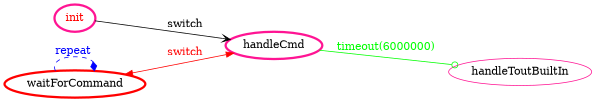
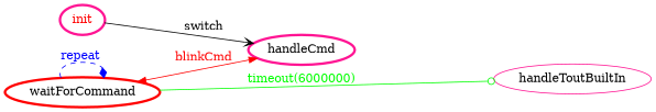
  digraph {
    rankdir=LR
    node [color=deeppink fontcolor=black penwidth=3]
    init [fontcolor=red]
    handleCmd
    waitForCommand [color=red]
    handleToutBuiltIn [fontcolor="" penwidth=""]
    init -> handleCmd [arrowhead=vee color=black fontcolor=black label=switch]
-   waitForCommand -> handleCmd [color=red dir=both fontcolor=red label=switch]
+   waitForCommand -> handleCmd [color=red dir=both fontcolor=red label=blinkCmd]
    waitForCommand -> waitForCommand [arrowhead=diamond color=blue fontcolor=blue label="repeat " style=dashed]
-   handleCmd -> handleToutBuiltIn [arrowhead=odot color=green fontcolor=green label="timeout(6000000)"]
+   waitForCommand -> handleToutBuiltIn [arrowhead=odot color=green fontcolor=green label="timeout(6000000)"]
  }
